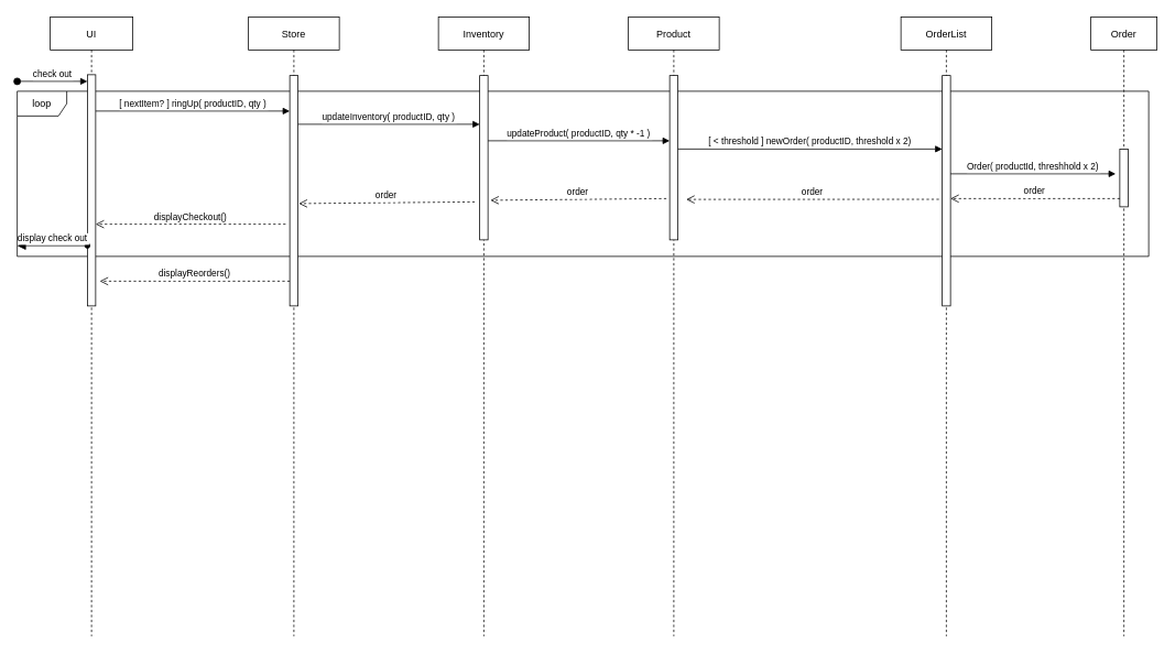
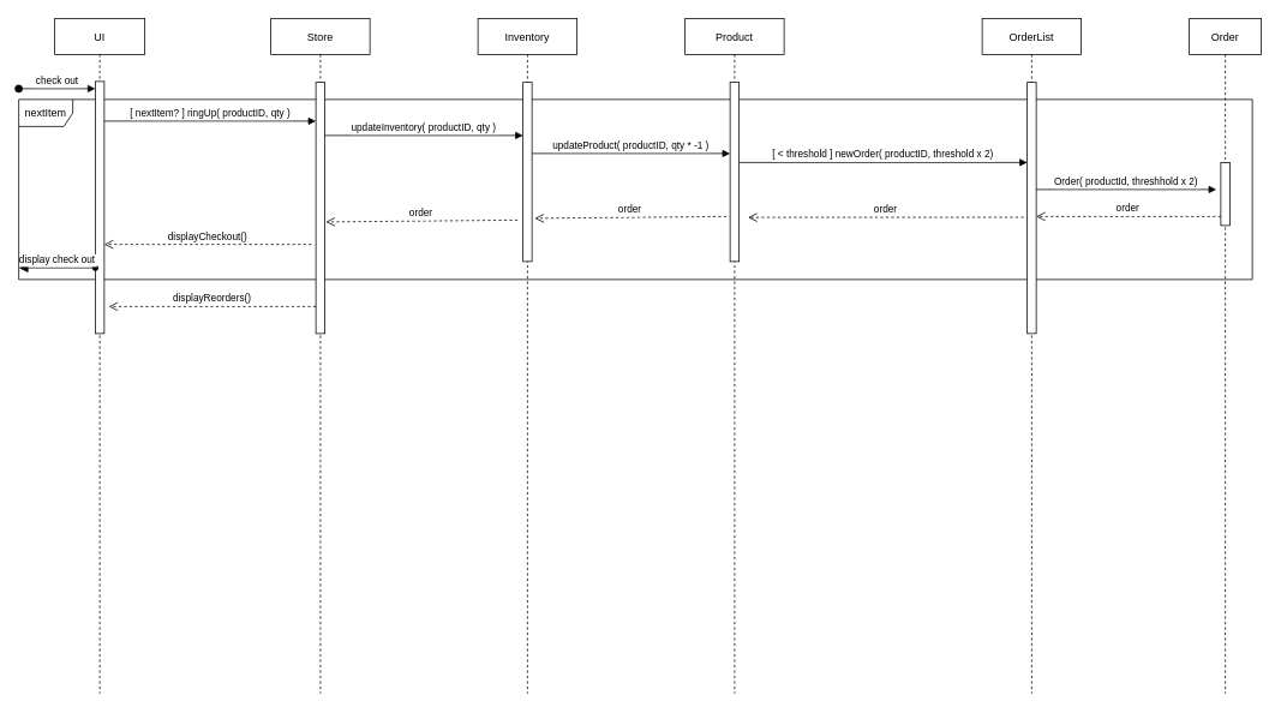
  <mxCell id="0" />
  <mxCell id="1" parent="0" />
- <mxCell id="2" value="loop" style="shape=umlFrame;whiteSpace=wrap;html=1;" vertex="1" parent="1"><mxGeometry x="20" y="110" width="1370" height="200" as="geometry" /></mxCell>
+ <mxCell id="2" value="nextItem" style="shape=umlFrame;whiteSpace=wrap;html=1;" vertex="1" parent="1"><mxGeometry x="20" y="110" width="1370" height="200" as="geometry" /></mxCell>
  <mxCell id="3" value="UI" style="shape=umlLifeline;perimeter=lifelinePerimeter;container=1;collapsible=0;recursiveResize=0;rounded=0;shadow=0;strokeWidth=1;" parent="1" vertex="1"><mxGeometry x="60" y="20" width="100" height="750" as="geometry" /></mxCell>
  <mxCell id="4" value="" style="points=[];perimeter=orthogonalPerimeter;rounded=0;shadow=0;strokeWidth=1;" parent="3" vertex="1"><mxGeometry x="45" y="70" width="10" height="280" as="geometry" /></mxCell>
  <mxCell id="5" value="check out" style="verticalAlign=bottom;startArrow=oval;endArrow=block;startSize=8;shadow=0;strokeWidth=1;" parent="3" edge="1"><mxGeometry relative="1" as="geometry"><mxPoint x="-40" y="78" as="sourcePoint" /><mxPoint x="45" y="78" as="targetPoint" /></mxGeometry></mxCell>
  <mxCell id="6" value="Store" style="shape=umlLifeline;perimeter=lifelinePerimeter;container=1;collapsible=0;recursiveResize=0;rounded=0;shadow=0;strokeWidth=1;" parent="1" vertex="1"><mxGeometry x="300" y="20" width="110" height="750" as="geometry" /></mxCell>
  <mxCell id="7" value="" style="points=[];perimeter=orthogonalPerimeter;rounded=0;shadow=0;strokeWidth=1;" parent="6" vertex="1"><mxGeometry x="50" y="71" width="10" height="279" as="geometry" /></mxCell>
  <mxCell id="8" value="[ nextItem? ] ringUp( productID, qty )" style="verticalAlign=bottom;endArrow=block;shadow=0;strokeWidth=1;" parent="1" edge="1"><mxGeometry relative="1" as="geometry"><mxPoint x="115" y="134" as="sourcePoint" /><mxPoint x="350" y="134" as="targetPoint" /></mxGeometry></mxCell>
  <mxCell id="9" value="display check out" style="verticalAlign=bottom;startArrow=block;endArrow=oval;startSize=8;shadow=0;strokeWidth=1;startFill=1;endFill=1;" edge="1" parent="1"><mxGeometry relative="1" as="geometry"><mxPoint x="20" y="297" as="sourcePoint" /><mxPoint x="105" y="297" as="targetPoint" /></mxGeometry></mxCell>
  <mxCell id="10" value="Inventory" style="shape=umlLifeline;perimeter=lifelinePerimeter;container=1;collapsible=0;recursiveResize=0;rounded=0;shadow=0;strokeWidth=1;" vertex="1" parent="1"><mxGeometry x="530" y="20" width="110" height="750" as="geometry" /></mxCell>
  <mxCell id="11" value="" style="points=[];perimeter=orthogonalPerimeter;rounded=0;shadow=0;strokeWidth=1;" vertex="1" parent="10"><mxGeometry x="50" y="71" width="10" height="199" as="geometry" /></mxCell>
  <mxCell id="12" value="updateInventory( productID, qty )" style="verticalAlign=bottom;endArrow=block;shadow=0;strokeWidth=1;" edge="1" parent="1"><mxGeometry relative="1" as="geometry"><mxPoint x="360" y="150" as="sourcePoint" /><mxPoint x="580" y="150" as="targetPoint" /></mxGeometry></mxCell>
  <mxCell id="13" value="Product" style="shape=umlLifeline;perimeter=lifelinePerimeter;container=1;collapsible=0;recursiveResize=0;rounded=0;shadow=0;strokeWidth=1;" vertex="1" parent="1"><mxGeometry x="760" y="20" width="110" height="750" as="geometry" /></mxCell>
  <mxCell id="14" value="" style="points=[];perimeter=orthogonalPerimeter;rounded=0;shadow=0;strokeWidth=1;" vertex="1" parent="13"><mxGeometry x="50" y="71" width="10" height="199" as="geometry" /></mxCell>
  <mxCell id="15" value="updateProduct( productID, qty * -1 )" style="verticalAlign=bottom;endArrow=block;shadow=0;strokeWidth=1;" edge="1" parent="1"><mxGeometry relative="1" as="geometry"><mxPoint x="590" y="170" as="sourcePoint" /><mxPoint x="810" y="170" as="targetPoint" /></mxGeometry></mxCell>
  <mxCell id="16" value="OrderList" style="shape=umlLifeline;perimeter=lifelinePerimeter;container=1;collapsible=0;recursiveResize=0;rounded=0;shadow=0;strokeWidth=1;" vertex="1" parent="1"><mxGeometry x="1090" y="20" width="110" height="750" as="geometry" /></mxCell>
  <mxCell id="17" value="" style="points=[];perimeter=orthogonalPerimeter;rounded=0;shadow=0;strokeWidth=1;" vertex="1" parent="16"><mxGeometry x="50" y="71" width="10" height="279" as="geometry" /></mxCell>
  <mxCell id="18" value="[ &lt; threshold ] newOrder( productID, threshold x 2)" style="verticalAlign=bottom;endArrow=block;shadow=0;strokeWidth=1;" edge="1" parent="1"><mxGeometry relative="1" as="geometry"><mxPoint x="820" y="180" as="sourcePoint" /><mxPoint x="1140" y="180" as="targetPoint" /></mxGeometry></mxCell>
  <mxCell id="19" value="Order" style="shape=umlLifeline;perimeter=lifelinePerimeter;container=1;collapsible=0;recursiveResize=0;rounded=0;shadow=0;strokeWidth=1;" vertex="1" parent="1"><mxGeometry x="1320" y="20" width="80" height="750" as="geometry" /></mxCell>
  <mxCell id="20" value="" style="points=[];perimeter=orthogonalPerimeter;rounded=0;shadow=0;strokeWidth=1;" vertex="1" parent="19"><mxGeometry x="35" y="160" width="10" height="70" as="geometry" /></mxCell>
  <mxCell id="21" value="Order( productId, threshhold x 2)" style="verticalAlign=bottom;endArrow=block;shadow=0;strokeWidth=1;" edge="1" parent="1"><mxGeometry relative="1" as="geometry"><mxPoint x="1150" y="210" as="sourcePoint" /><mxPoint x="1350" y="210" as="targetPoint" /></mxGeometry></mxCell>
  <mxCell id="22" value="displayCheckout()" style="verticalAlign=bottom;endArrow=open;dashed=1;endSize=8;exitX=0;exitY=0.95;shadow=0;strokeWidth=1;" edge="1" parent="1"><mxGeometry relative="1" as="geometry"><mxPoint x="115" y="271" as="targetPoint" /><mxPoint x="345" y="271" as="sourcePoint" /></mxGeometry></mxCell>
  <mxCell id="23" value="order" style="verticalAlign=bottom;endArrow=open;dashed=1;endSize=8;exitX=0;exitY=0.95;shadow=0;strokeWidth=1;" edge="1" parent="1"><mxGeometry relative="1" as="geometry"><mxPoint x="1150" y="240" as="targetPoint" /><mxPoint x="1355" y="240" as="sourcePoint" /></mxGeometry></mxCell>
  <mxCell id="24" value="order" style="verticalAlign=bottom;endArrow=open;dashed=1;endSize=8;exitX=-0.4;exitY=0.573;shadow=0;strokeWidth=1;exitDx=0;exitDy=0;exitPerimeter=0;" edge="1" parent="1"><mxGeometry relative="1" as="geometry"><mxPoint x="830" y="241" as="targetPoint" /><mxPoint x="1136" y="240.867" as="sourcePoint" /></mxGeometry></mxCell>
  <mxCell id="25" value="order" style="verticalAlign=bottom;endArrow=open;dashed=1;endSize=8;exitX=-0.4;exitY=0.573;shadow=0;strokeWidth=1;exitDx=0;exitDy=0;exitPerimeter=0;entryX=1.3;entryY=0.759;entryDx=0;entryDy=0;entryPerimeter=0;" edge="1" parent="1" target="11"><mxGeometry relative="1" as="geometry"><mxPoint x="600" y="240" as="targetPoint" /><mxPoint x="806" y="239.997" as="sourcePoint" /></mxGeometry></mxCell>
  <mxCell id="26" value="order" style="verticalAlign=bottom;endArrow=open;dashed=1;endSize=8;exitX=-0.4;exitY=0.573;shadow=0;strokeWidth=1;exitDx=0;exitDy=0;exitPerimeter=0;entryX=1.3;entryY=0.759;entryDx=0;entryDy=0;entryPerimeter=0;" edge="1" parent="1"><mxGeometry relative="1" as="geometry"><mxPoint x="361" y="246.041" as="targetPoint" /><mxPoint x="574" y="243.997" as="sourcePoint" /></mxGeometry></mxCell>
  <mxCell id="27" value="displayReorders()" style="verticalAlign=bottom;endArrow=open;dashed=1;endSize=8;exitX=0;exitY=0.95;shadow=0;strokeWidth=1;" edge="1" parent="1"><mxGeometry relative="1" as="geometry"><mxPoint x="120" y="340" as="targetPoint" /><mxPoint x="350" y="340" as="sourcePoint" /></mxGeometry></mxCell>
